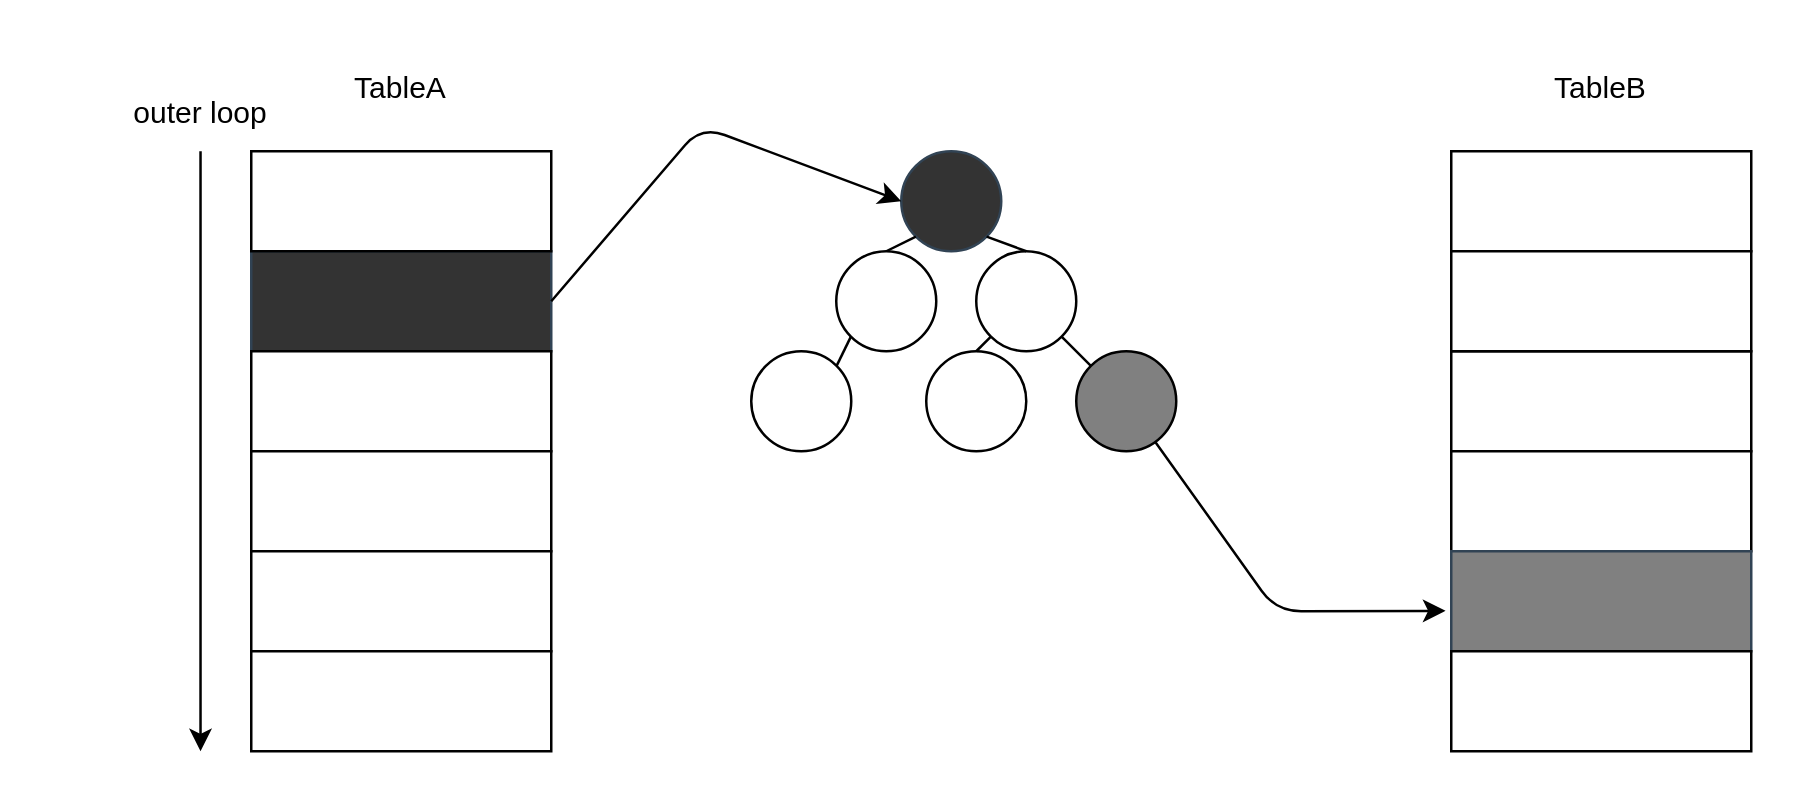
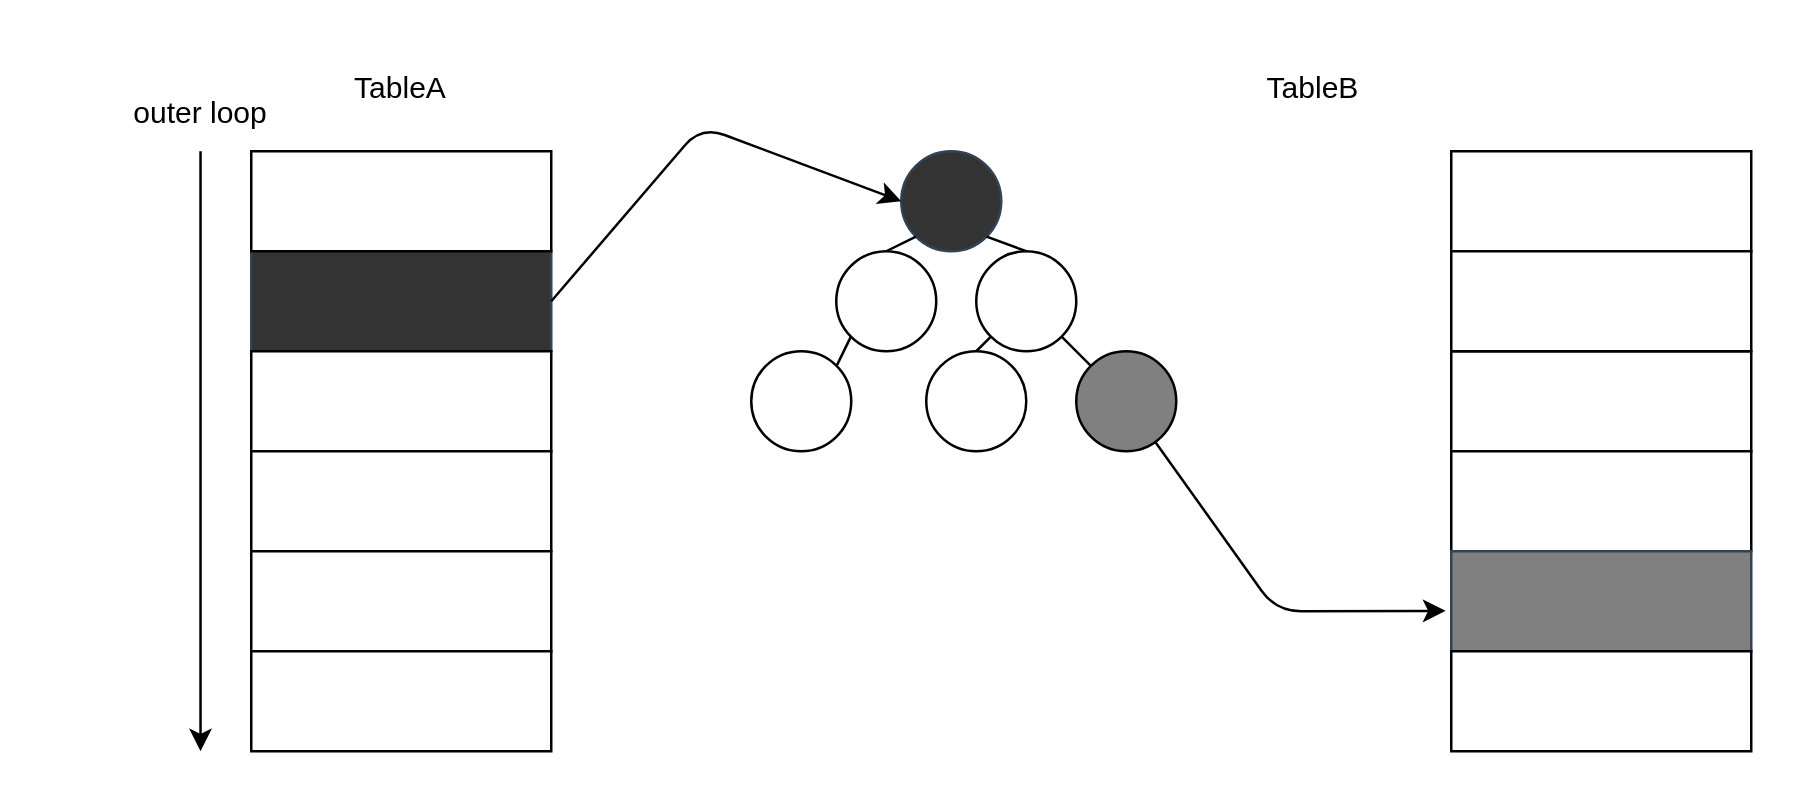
  <mxCell id="0" />
  <mxCell id="1" parent="0" />
  <mxCell id="2" value="" style="rounded=0;whiteSpace=wrap;html=1;fillColor=#333333;fontColor=#ffffff;strokeColor=#314354;" parent="1" vertex="1"><mxGeometry x="100" y="100" width="120" height="40" as="geometry" /></mxCell>
  <mxCell id="3" value="" style="rounded=0;whiteSpace=wrap;html=1;" parent="1" vertex="1"><mxGeometry x="100" y="140" width="120" height="40" as="geometry" /></mxCell>
  <mxCell id="4" value="" style="rounded=0;whiteSpace=wrap;html=1;" parent="1" vertex="1"><mxGeometry x="100" y="180" width="120" height="40" as="geometry" /></mxCell>
  <mxCell id="5" value="" style="rounded=0;whiteSpace=wrap;html=1;" parent="1" vertex="1"><mxGeometry x="100" y="220" width="120" height="40" as="geometry" /></mxCell>
  <mxCell id="6" value="" style="rounded=0;whiteSpace=wrap;html=1;" parent="1" vertex="1"><mxGeometry x="100" y="60" width="120" height="40" as="geometry" /></mxCell>
  <mxCell id="7" value="" style="rounded=0;whiteSpace=wrap;html=1;" parent="1" vertex="1"><mxGeometry x="100" y="260" width="120" height="40" as="geometry" /></mxCell>
  <mxCell id="8" value="" style="rounded=0;whiteSpace=wrap;html=1;" parent="1" vertex="1"><mxGeometry x="580" y="60" width="120" height="40" as="geometry" /></mxCell>
  <mxCell id="9" value="" style="rounded=0;whiteSpace=wrap;html=1;" parent="1" vertex="1"><mxGeometry x="580" y="140" width="120" height="40" as="geometry" /></mxCell>
  <mxCell id="10" value="" style="rounded=0;whiteSpace=wrap;html=1;" parent="1" vertex="1"><mxGeometry x="580" y="180" width="120" height="40" as="geometry" /></mxCell>
  <mxCell id="11" value="" style="rounded=0;whiteSpace=wrap;html=1;fillColor=#808080;fontColor=#ffffff;strokeColor=#314354;" parent="1" vertex="1"><mxGeometry x="580" y="220" width="120" height="40" as="geometry" /></mxCell>
  <mxCell id="12" value="" style="rounded=0;whiteSpace=wrap;html=1;" parent="1" vertex="1"><mxGeometry x="580" y="260" width="120" height="40" as="geometry" /></mxCell>
  <mxCell id="13" value="" style="rounded=0;whiteSpace=wrap;html=1;" parent="1" vertex="1"><mxGeometry x="580" y="100" width="120" height="40" as="geometry" /></mxCell>
  <mxCell id="14" value="TableA" style="text;html=1;strokeColor=none;fillColor=none;align=center;verticalAlign=middle;whiteSpace=wrap;rounded=0;" parent="1" vertex="1"><mxGeometry x="100" y="20" width="120" height="30" as="geometry" /></mxCell>
- <mxCell id="15" value="TableB" style="text;html=1;strokeColor=none;fillColor=none;align=center;verticalAlign=middle;whiteSpace=wrap;rounded=0;" parent="1" vertex="1"><mxGeometry x="580" y="20" width="120" height="30" as="geometry" /></mxCell>
+ <mxCell id="15" value="TableB" style="text;html=1;strokeColor=none;fillColor=none;align=center;verticalAlign=middle;whiteSpace=wrap;rounded=0;" parent="1" vertex="1"><mxGeometry x="465" y="20" width="120" height="30" as="geometry" /></mxCell>
  <mxCell id="16" value="" style="ellipse;whiteSpace=wrap;html=1;aspect=fixed;strokeColor=#314354;fillColor=#333333;fontColor=#ffffff;" parent="1" vertex="1"><mxGeometry x="360" y="60" width="40" height="40" as="geometry" /></mxCell>
  <mxCell id="17" value="" style="endArrow=none;html=1;entryX=0;entryY=1;entryDx=0;entryDy=0;exitX=0.5;exitY=0;exitDx=0;exitDy=0;" parent="1" source="18" target="16" edge="1"><mxGeometry width="50" height="50" relative="1" as="geometry"><mxPoint x="350" y="110" as="sourcePoint" /><mxPoint x="360" y="100" as="targetPoint" /></mxGeometry></mxCell>
  <mxCell id="18" value="" style="ellipse;whiteSpace=wrap;html=1;aspect=fixed;" parent="1" vertex="1"><mxGeometry x="334" y="100" width="40" height="40" as="geometry" /></mxCell>
  <mxCell id="19" value="" style="ellipse;whiteSpace=wrap;html=1;aspect=fixed;" parent="1" vertex="1"><mxGeometry x="390" y="100" width="40" height="40" as="geometry" /></mxCell>
  <mxCell id="20" value="" style="endArrow=none;html=1;exitX=1;exitY=1;exitDx=0;exitDy=0;entryX=0.5;entryY=0;entryDx=0;entryDy=0;" parent="1" source="16" target="19" edge="1"><mxGeometry width="50" height="50" relative="1" as="geometry"><mxPoint x="394.14" y="115.86" as="sourcePoint" /><mxPoint x="400" y="100" as="targetPoint" /><Array as="points" /></mxGeometry></mxCell>
  <mxCell id="21" value="" style="ellipse;whiteSpace=wrap;html=1;aspect=fixed;" parent="1" vertex="1"><mxGeometry x="300" y="140" width="40" height="40" as="geometry" /></mxCell>
  <mxCell id="22" value="" style="endArrow=none;html=1;entryX=0;entryY=1;entryDx=0;entryDy=0;exitX=1;exitY=0;exitDx=0;exitDy=0;" parent="1" source="21" target="18" edge="1"><mxGeometry width="50" height="50" relative="1" as="geometry"><mxPoint x="298.14" y="155.86" as="sourcePoint" /><mxPoint x="313.998" y="140.002" as="targetPoint" /></mxGeometry></mxCell>
  <mxCell id="23" value="" style="ellipse;whiteSpace=wrap;html=1;aspect=fixed;fillColor=#808080;" parent="1" vertex="1"><mxGeometry x="430" y="140" width="40" height="40" as="geometry" /></mxCell>
  <mxCell id="24" value="" style="ellipse;whiteSpace=wrap;html=1;aspect=fixed;" parent="1" vertex="1"><mxGeometry x="370" y="140" width="40" height="40" as="geometry" /></mxCell>
  <mxCell id="25" value="" style="endArrow=none;html=1;exitX=0.5;exitY=0;exitDx=0;exitDy=0;entryX=0;entryY=1;entryDx=0;entryDy=0;" parent="1" source="24" target="19" edge="1"><mxGeometry width="50" height="50" relative="1" as="geometry"><mxPoint x="404.142" y="104.142" as="sourcePoint" /><mxPoint x="420" y="110" as="targetPoint" /><Array as="points" /></mxGeometry></mxCell>
  <mxCell id="26" value="" style="endArrow=none;html=1;exitX=1;exitY=1;exitDx=0;exitDy=0;entryX=0;entryY=0;entryDx=0;entryDy=0;" parent="1" source="19" target="23" edge="1"><mxGeometry width="50" height="50" relative="1" as="geometry"><mxPoint x="414.142" y="114.142" as="sourcePoint" /><mxPoint x="430" y="120" as="targetPoint" /><Array as="points" /></mxGeometry></mxCell>
  <mxCell id="27" value="" style="endArrow=classic;html=1;entryX=0;entryY=0.5;entryDx=0;entryDy=0;" parent="1" target="16" edge="1"><mxGeometry width="50" height="50" relative="1" as="geometry"><mxPoint x="220" y="120" as="sourcePoint" /><mxPoint x="270" y="70" as="targetPoint" /><Array as="points"><mxPoint x="280" y="50" /></Array></mxGeometry></mxCell>
  <mxCell id="28" value="" style="endArrow=classic;html=1;entryX=-0.019;entryY=0.596;entryDx=0;entryDy=0;entryPerimeter=0;" parent="1" source="23" target="11" edge="1"><mxGeometry width="50" height="50" relative="1" as="geometry"><mxPoint x="480" y="180" as="sourcePoint" /><mxPoint x="370" y="90" as="targetPoint" /><Array as="points"><mxPoint x="510" y="244" /></Array></mxGeometry></mxCell>
  <mxCell id="29" value="" style="endArrow=classic;html=1;" parent="1" edge="1"><mxGeometry width="50" height="50" relative="1" as="geometry"><mxPoint x="79.71" y="60" as="sourcePoint" /><mxPoint x="79.71" y="300" as="targetPoint" /></mxGeometry></mxCell>
  <mxCell id="30" value="outer loop" style="text;html=1;strokeColor=none;fillColor=none;align=center;verticalAlign=middle;whiteSpace=wrap;rounded=0;" parent="1" vertex="1"><mxGeometry x="20" y="30" width="120" height="30" as="geometry" /></mxCell>
